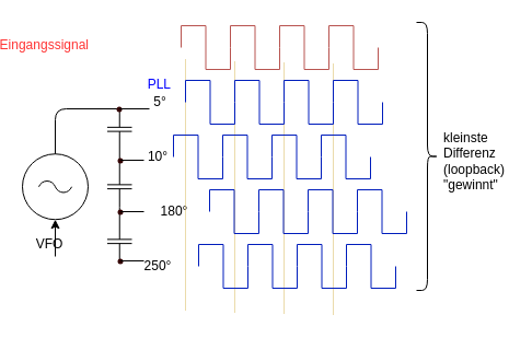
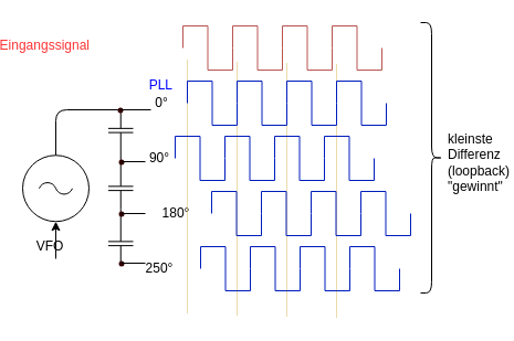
  <mxCell id="0" />
  <mxCell id="1" parent="0" />
  <mxCell id="2" value="" style="group" vertex="1" connectable="0" parent="1"><mxGeometry x="20" y="20" width="423" height="267" as="geometry" /></mxCell>
  <mxCell id="3" value="" style="group" vertex="1" connectable="0" parent="2"><mxGeometry width="423" height="267" as="geometry" /></mxCell>
- <mxCell id="4" value="5°" style="text;html=1;strokeColor=none;fillColor=none;align=center;verticalAlign=middle;whiteSpace=wrap;rounded=0;" vertex="1" parent="3"><mxGeometry x="106" y="63" width="40" height="20" as="geometry" /></mxCell>
- <mxCell id="5" value="10°" style="text;html=1;strokeColor=none;fillColor=none;align=center;verticalAlign=middle;whiteSpace=wrap;rounded=0;" vertex="1" parent="3"><mxGeometry x="104" y="113" width="40" height="20" as="geometry" /></mxCell>
+ <mxCell id="4" value="0°" style="text;html=1;strokeColor=none;fillColor=none;align=center;verticalAlign=middle;whiteSpace=wrap;rounded=0;" vertex="1" parent="3"><mxGeometry x="106" y="63" width="40" height="20" as="geometry" /></mxCell>
+ <mxCell id="5" value="90°" style="text;html=1;strokeColor=none;fillColor=none;align=center;verticalAlign=middle;whiteSpace=wrap;rounded=0;" vertex="1" parent="3"><mxGeometry x="104" y="113" width="40" height="20" as="geometry" /></mxCell>
  <mxCell id="6" value="180°" style="text;html=1;strokeColor=none;fillColor=none;align=center;verticalAlign=middle;whiteSpace=wrap;rounded=0;" vertex="1" parent="3"><mxGeometry x="119" y="163" width="40" height="20" as="geometry" /></mxCell>
  <mxCell id="7" value="250°" style="text;html=1;strokeColor=none;fillColor=none;align=center;verticalAlign=middle;whiteSpace=wrap;rounded=0;" vertex="1" parent="3"><mxGeometry x="104" y="213" width="40" height="20" as="geometry" /></mxCell>
  <mxCell id="8" value="" style="endArrow=none;dashed=1;html=1;dashPattern=1 1;strokeWidth=1;fontSize=12;fillColor=#fff2cc;strokeColor=#d6b656;" edge="1" parent="3"><mxGeometry width="50" height="50" relative="1" as="geometry"><mxPoint x="149" y="263" as="sourcePoint" /><mxPoint x="149" y="33" as="targetPoint" /></mxGeometry></mxCell>
  <mxCell id="9" value="" style="endArrow=none;dashed=1;html=1;dashPattern=1 1;strokeWidth=1;fontSize=12;fillColor=#fff2cc;strokeColor=#d6b656;" edge="1" parent="3"><mxGeometry width="50" height="50" relative="1" as="geometry"><mxPoint x="194" y="265" as="sourcePoint" /><mxPoint x="194" y="35" as="targetPoint" /></mxGeometry></mxCell>
  <mxCell id="10" value="" style="endArrow=none;dashed=1;html=1;dashPattern=1 1;strokeWidth=1;fontSize=12;fillColor=#fff2cc;strokeColor=#d6b656;" edge="1" parent="3"><mxGeometry width="50" height="50" relative="1" as="geometry"><mxPoint x="239" y="266" as="sourcePoint" /><mxPoint x="239" y="36" as="targetPoint" /></mxGeometry></mxCell>
  <mxCell id="11" value="" style="endArrow=none;dashed=1;html=1;dashPattern=1 1;strokeWidth=1;fontSize=12;fillColor=#fff2cc;strokeColor=#d6b656;" edge="1" parent="3"><mxGeometry width="50" height="50" relative="1" as="geometry"><mxPoint x="284" y="267" as="sourcePoint" /><mxPoint x="284" y="37" as="targetPoint" /></mxGeometry></mxCell>
  <mxCell id="12" value="" style="pointerEvents=1;verticalLabelPosition=bottom;shadow=0;dashed=0;align=center;html=1;verticalAlign=top;shape=mxgraph.electrical.signal_sources.ac_source;fontSize=12;" vertex="1" parent="3"><mxGeometry y="120.25" width="60" height="60" as="geometry" /></mxCell>
  <mxCell id="13" value="" style="pointerEvents=1;verticalLabelPosition=bottom;shadow=0;dashed=0;align=center;html=1;verticalAlign=top;shape=mxgraph.electrical.capacitors.capacitor_1;fontSize=12;rotation=-90;" vertex="1" parent="3"><mxGeometry x="70" y="86.5" width="37.5" height="22.5" as="geometry" /></mxCell>
  <mxCell id="14" value="" style="pointerEvents=1;verticalLabelPosition=bottom;shadow=0;dashed=0;align=center;html=1;verticalAlign=top;shape=mxgraph.electrical.capacitors.capacitor_1;fontSize=12;rotation=-90;" vertex="1" parent="3"><mxGeometry x="70" y="189" width="37.5" height="22.5" as="geometry" /></mxCell>
  <mxCell id="15" value="" style="pointerEvents=1;verticalLabelPosition=bottom;shadow=0;dashed=0;align=center;html=1;verticalAlign=top;shape=mxgraph.electrical.capacitors.capacitor_1;fontSize=12;rotation=-90;" vertex="1" parent="3"><mxGeometry x="70" y="139" width="37.5" height="22.5" as="geometry" /></mxCell>
  <mxCell id="16" value="" style="endArrow=none;html=1;strokeWidth=1;fontSize=12;entryX=0;entryY=0.5;entryDx=0;entryDy=0;entryPerimeter=0;exitX=1;exitY=0.5;exitDx=0;exitDy=0;exitPerimeter=0;" edge="1" parent="3" source="15" target="13"><mxGeometry width="50" height="50" relative="1" as="geometry"><mxPoint x="392" y="119" as="sourcePoint" /><mxPoint x="442" y="69" as="targetPoint" /></mxGeometry></mxCell>
  <mxCell id="17" value="" style="endArrow=none;html=1;strokeWidth=1;fontSize=12;entryX=0;entryY=0.5;entryDx=0;entryDy=0;entryPerimeter=0;exitX=1;exitY=0.5;exitDx=0;exitDy=0;exitPerimeter=0;" edge="1" parent="3" source="14" target="15"><mxGeometry width="50" height="50" relative="1" as="geometry"><mxPoint x="74" y="209" as="sourcePoint" /><mxPoint x="300" y="129" as="targetPoint" /></mxGeometry></mxCell>
  <mxCell id="18" value="" style="endArrow=none;html=1;strokeWidth=1;fontSize=12;exitX=0.5;exitY=0;exitDx=0;exitDy=0;exitPerimeter=0;entryX=1;entryY=0.5;entryDx=0;entryDy=0;entryPerimeter=0;" edge="1" parent="3" source="12" target="13"><mxGeometry width="50" height="50" relative="1" as="geometry"><mxPoint x="250" y="203" as="sourcePoint" /><mxPoint x="300" y="153" as="targetPoint" /><Array as="points"><mxPoint x="30" y="79" /></Array></mxGeometry></mxCell>
  <mxCell id="19" value="" style="ellipse;whiteSpace=wrap;html=1;aspect=fixed;fillColor=#330000;strokeColor=none;" vertex="1" parent="3"><mxGeometry x="86" y="77" width="5" height="5" as="geometry" /></mxCell>
  <mxCell id="20" value="" style="endArrow=none;html=1;strokeWidth=1;fontSize=12;exitX=1;exitY=0.5;exitDx=0;exitDy=0;exitPerimeter=0;entryX=0.25;entryY=0.8;entryDx=0;entryDy=0;entryPerimeter=0;" edge="1" parent="3" source="13" target="4"><mxGeometry width="50" height="50" relative="1" as="geometry"><mxPoint x="250" y="203" as="sourcePoint" /><mxPoint x="300" y="153" as="targetPoint" /></mxGeometry></mxCell>
  <mxCell id="21" value="" style="ellipse;whiteSpace=wrap;html=1;aspect=fixed;fillColor=#330000;strokeColor=none;" vertex="1" parent="3"><mxGeometry x="87" y="124" width="5" height="5" as="geometry" /></mxCell>
  <mxCell id="22" value="" style="endArrow=none;html=1;strokeWidth=1;fontSize=12;exitX=1;exitY=0.5;exitDx=0;exitDy=0;exitPerimeter=0;entryX=0.25;entryY=0.8;entryDx=0;entryDy=0;entryPerimeter=0;" edge="1" parent="3"><mxGeometry width="50" height="50" relative="1" as="geometry"><mxPoint x="89.75" y="126" as="sourcePoint" /><mxPoint x="111" y="126" as="targetPoint" /></mxGeometry></mxCell>
  <mxCell id="23" value="" style="ellipse;whiteSpace=wrap;html=1;aspect=fixed;fillColor=#330000;strokeColor=none;" vertex="1" parent="3"><mxGeometry x="87" y="171" width="5" height="5" as="geometry" /></mxCell>
  <mxCell id="24" value="" style="endArrow=none;html=1;strokeWidth=1;fontSize=12;exitX=1;exitY=0.5;exitDx=0;exitDy=0;exitPerimeter=0;entryX=0.25;entryY=0.8;entryDx=0;entryDy=0;entryPerimeter=0;" edge="1" parent="3"><mxGeometry width="50" height="50" relative="1" as="geometry"><mxPoint x="89.75" y="173" as="sourcePoint" /><mxPoint x="111" y="173" as="targetPoint" /></mxGeometry></mxCell>
  <mxCell id="25" value="" style="ellipse;whiteSpace=wrap;html=1;aspect=fixed;fillColor=#330000;strokeColor=none;" vertex="1" parent="3"><mxGeometry x="87" y="216" width="5" height="5" as="geometry" /></mxCell>
  <mxCell id="26" value="" style="endArrow=none;html=1;strokeWidth=1;fontSize=12;exitX=1;exitY=0.5;exitDx=0;exitDy=0;exitPerimeter=0;entryX=0.25;entryY=0.8;entryDx=0;entryDy=0;entryPerimeter=0;" edge="1" parent="3"><mxGeometry width="50" height="50" relative="1" as="geometry"><mxPoint x="89.75" y="218" as="sourcePoint" /><mxPoint x="111" y="218" as="targetPoint" /></mxGeometry></mxCell>
  <mxCell id="27" value="" style="endArrow=classic;html=1;strokeWidth=1;fontSize=12;entryX=0.5;entryY=1;entryDx=0;entryDy=0;entryPerimeter=0;" edge="1" parent="3" target="12"><mxGeometry width="50" height="50" relative="1" as="geometry"><mxPoint x="30" y="214" as="sourcePoint" /><mxPoint x="300" y="153" as="targetPoint" /></mxGeometry></mxCell>
  <mxCell id="28" value="VFO" style="text;html=1;strokeColor=none;fillColor=none;align=center;verticalAlign=middle;whiteSpace=wrap;rounded=0;fontSize=12;" vertex="1" parent="3"><mxGeometry x="5" y="193" width="40" height="20" as="geometry" /></mxCell>
  <mxCell id="29" value="Eingangssignal" style="text;html=1;strokeColor=none;fillColor=none;align=right;verticalAlign=middle;whiteSpace=wrap;rounded=0;fontSize=12;fontColor=#FF3333;" vertex="1" parent="3"><mxGeometry x="23" y="11" width="40" height="20" as="geometry" /></mxCell>
  <mxCell id="30" value="PLL" style="text;html=1;strokeColor=none;fillColor=none;align=right;verticalAlign=middle;whiteSpace=wrap;rounded=0;fontSize=12;fontColor=#0000FF;" vertex="1" parent="3"><mxGeometry x="98" y="47" width="40" height="20" as="geometry" /></mxCell>
  <mxCell id="31" value="" style="shape=curlyBracket;whiteSpace=wrap;html=1;rounded=1;strokeColor=#000000;fontSize=12;align=right;flipH=1;" vertex="1" parent="3"><mxGeometry x="360" width="20" height="245" as="geometry" /></mxCell>
  <mxCell id="32" value="kleinste Differenz (loopback) &quot;gewinnt&quot;" style="text;html=1;strokeColor=none;fillColor=none;align=left;verticalAlign=middle;whiteSpace=wrap;rounded=0;fontSize=12;" vertex="1" parent="3"><mxGeometry x="383" y="116.5" width="40" height="20" as="geometry" /></mxCell>
  <mxCell id="33" value="" style="group" vertex="1" connectable="0" parent="3"><mxGeometry x="149" y="53" width="180" height="40" as="geometry" /></mxCell>
  <mxCell id="34" value="" style="pointerEvents=1;verticalLabelPosition=bottom;shadow=0;dashed=0;align=center;html=1;verticalAlign=top;shape=mxgraph.electrical.waveforms.square_wave;fontSize=12;fillColor=#0050ef;strokeColor=#001DBC;fontColor=#ffffff;" vertex="1" parent="33"><mxGeometry width="45" height="40" as="geometry" /></mxCell>
  <mxCell id="35" value="" style="pointerEvents=1;verticalLabelPosition=bottom;shadow=0;dashed=0;align=center;html=1;verticalAlign=top;shape=mxgraph.electrical.waveforms.square_wave;fontSize=12;fillColor=#0050ef;strokeColor=#001DBC;fontColor=#ffffff;" vertex="1" parent="33"><mxGeometry x="45" width="45" height="40" as="geometry" /></mxCell>
  <mxCell id="36" value="" style="pointerEvents=1;verticalLabelPosition=bottom;shadow=0;dashed=0;align=center;html=1;verticalAlign=top;shape=mxgraph.electrical.waveforms.square_wave;fontSize=12;fillColor=#0050ef;strokeColor=#001DBC;fontColor=#ffffff;" vertex="1" parent="33"><mxGeometry x="90" width="45" height="40" as="geometry" /></mxCell>
  <mxCell id="37" value="" style="pointerEvents=1;verticalLabelPosition=bottom;shadow=0;dashed=0;align=center;html=1;verticalAlign=top;shape=mxgraph.electrical.waveforms.square_wave;fontSize=12;fillColor=#0050ef;strokeColor=#001DBC;fontColor=#ffffff;" vertex="1" parent="33"><mxGeometry x="135" width="45" height="40" as="geometry" /></mxCell>
  <mxCell id="38" value="" style="group" vertex="1" connectable="0" parent="3"><mxGeometry x="145" y="3" width="180" height="40" as="geometry" /></mxCell>
  <mxCell id="39" value="" style="pointerEvents=1;verticalLabelPosition=bottom;shadow=0;dashed=0;align=center;html=1;verticalAlign=top;shape=mxgraph.electrical.waveforms.square_wave;fontSize=12;fillColor=#f8cecc;strokeColor=#b85450;" vertex="1" parent="38"><mxGeometry width="45" height="40" as="geometry" /></mxCell>
  <mxCell id="40" value="" style="pointerEvents=1;verticalLabelPosition=bottom;shadow=0;dashed=0;align=center;html=1;verticalAlign=top;shape=mxgraph.electrical.waveforms.square_wave;fontSize=12;fillColor=#f8cecc;strokeColor=#b85450;" vertex="1" parent="38"><mxGeometry x="45" width="45" height="40" as="geometry" /></mxCell>
  <mxCell id="41" value="" style="pointerEvents=1;verticalLabelPosition=bottom;shadow=0;dashed=0;align=center;html=1;verticalAlign=top;shape=mxgraph.electrical.waveforms.square_wave;fontSize=12;fillColor=#f8cecc;strokeColor=#b85450;" vertex="1" parent="38"><mxGeometry x="90" width="45" height="40" as="geometry" /></mxCell>
  <mxCell id="42" value="" style="pointerEvents=1;verticalLabelPosition=bottom;shadow=0;dashed=0;align=center;html=1;verticalAlign=top;shape=mxgraph.electrical.waveforms.square_wave;fontSize=12;fillColor=#f8cecc;strokeColor=#b85450;" vertex="1" parent="38"><mxGeometry x="135" width="45" height="40" as="geometry" /></mxCell>
  <mxCell id="43" value="" style="group" vertex="1" connectable="0" parent="3"><mxGeometry x="138" y="103" width="180" height="40" as="geometry" /></mxCell>
  <mxCell id="44" value="" style="pointerEvents=1;verticalLabelPosition=bottom;shadow=0;dashed=0;align=center;html=1;verticalAlign=top;shape=mxgraph.electrical.waveforms.square_wave;fontSize=12;fillColor=#0050ef;strokeColor=#001DBC;fontColor=#ffffff;" vertex="1" parent="43"><mxGeometry width="45" height="40" as="geometry" /></mxCell>
  <mxCell id="45" value="" style="pointerEvents=1;verticalLabelPosition=bottom;shadow=0;dashed=0;align=center;html=1;verticalAlign=top;shape=mxgraph.electrical.waveforms.square_wave;fontSize=12;fillColor=#0050ef;strokeColor=#001DBC;fontColor=#ffffff;" vertex="1" parent="43"><mxGeometry x="45" width="45" height="40" as="geometry" /></mxCell>
  <mxCell id="46" value="" style="pointerEvents=1;verticalLabelPosition=bottom;shadow=0;dashed=0;align=center;html=1;verticalAlign=top;shape=mxgraph.electrical.waveforms.square_wave;fontSize=12;fillColor=#0050ef;strokeColor=#001DBC;fontColor=#ffffff;" vertex="1" parent="43"><mxGeometry x="90" width="45" height="40" as="geometry" /></mxCell>
  <mxCell id="47" value="" style="pointerEvents=1;verticalLabelPosition=bottom;shadow=0;dashed=0;align=center;html=1;verticalAlign=top;shape=mxgraph.electrical.waveforms.square_wave;fontSize=12;fillColor=#0050ef;strokeColor=#001DBC;fontColor=#ffffff;" vertex="1" parent="43"><mxGeometry x="135" width="45" height="40" as="geometry" /></mxCell>
  <mxCell id="48" value="" style="group" vertex="1" connectable="0" parent="3"><mxGeometry x="171" y="153" width="180" height="40" as="geometry" /></mxCell>
  <mxCell id="49" value="" style="pointerEvents=1;verticalLabelPosition=bottom;shadow=0;dashed=0;align=center;html=1;verticalAlign=top;shape=mxgraph.electrical.waveforms.square_wave;fontSize=12;fillColor=#0050ef;strokeColor=#001DBC;fontColor=#ffffff;" vertex="1" parent="48"><mxGeometry width="45" height="40" as="geometry" /></mxCell>
  <mxCell id="50" value="" style="pointerEvents=1;verticalLabelPosition=bottom;shadow=0;dashed=0;align=center;html=1;verticalAlign=top;shape=mxgraph.electrical.waveforms.square_wave;fontSize=12;fillColor=#0050ef;strokeColor=#001DBC;fontColor=#ffffff;" vertex="1" parent="48"><mxGeometry x="45" width="45" height="40" as="geometry" /></mxCell>
  <mxCell id="51" value="" style="pointerEvents=1;verticalLabelPosition=bottom;shadow=0;dashed=0;align=center;html=1;verticalAlign=top;shape=mxgraph.electrical.waveforms.square_wave;fontSize=12;fillColor=#0050ef;strokeColor=#001DBC;fontColor=#ffffff;" vertex="1" parent="48"><mxGeometry x="90" width="45" height="40" as="geometry" /></mxCell>
  <mxCell id="52" value="" style="pointerEvents=1;verticalLabelPosition=bottom;shadow=0;dashed=0;align=center;html=1;verticalAlign=top;shape=mxgraph.electrical.waveforms.square_wave;fontSize=12;fillColor=#0050ef;strokeColor=#001DBC;fontColor=#ffffff;" vertex="1" parent="48"><mxGeometry x="135" width="45" height="40" as="geometry" /></mxCell>
  <mxCell id="53" value="" style="group" vertex="1" connectable="0" parent="3"><mxGeometry x="161" y="203" width="180" height="40" as="geometry" /></mxCell>
  <mxCell id="54" value="" style="pointerEvents=1;verticalLabelPosition=bottom;shadow=0;dashed=0;align=center;html=1;verticalAlign=top;shape=mxgraph.electrical.waveforms.square_wave;fontSize=12;fillColor=#0050ef;strokeColor=#001DBC;fontColor=#ffffff;" vertex="1" parent="53"><mxGeometry width="45" height="40" as="geometry" /></mxCell>
  <mxCell id="55" value="" style="pointerEvents=1;verticalLabelPosition=bottom;shadow=0;dashed=0;align=center;html=1;verticalAlign=top;shape=mxgraph.electrical.waveforms.square_wave;fontSize=12;fillColor=#0050ef;strokeColor=#001DBC;fontColor=#ffffff;" vertex="1" parent="53"><mxGeometry x="45" width="45" height="40" as="geometry" /></mxCell>
  <mxCell id="56" value="" style="pointerEvents=1;verticalLabelPosition=bottom;shadow=0;dashed=0;align=center;html=1;verticalAlign=top;shape=mxgraph.electrical.waveforms.square_wave;fontSize=12;fillColor=#0050ef;strokeColor=#001DBC;fontColor=#ffffff;" vertex="1" parent="53"><mxGeometry x="90" width="45" height="40" as="geometry" /></mxCell>
  <mxCell id="57" value="" style="pointerEvents=1;verticalLabelPosition=bottom;shadow=0;dashed=0;align=center;html=1;verticalAlign=top;shape=mxgraph.electrical.waveforms.square_wave;fontSize=12;fillColor=#0050ef;strokeColor=#001DBC;fontColor=#ffffff;" vertex="1" parent="53"><mxGeometry x="135" width="45" height="40" as="geometry" /></mxCell>
